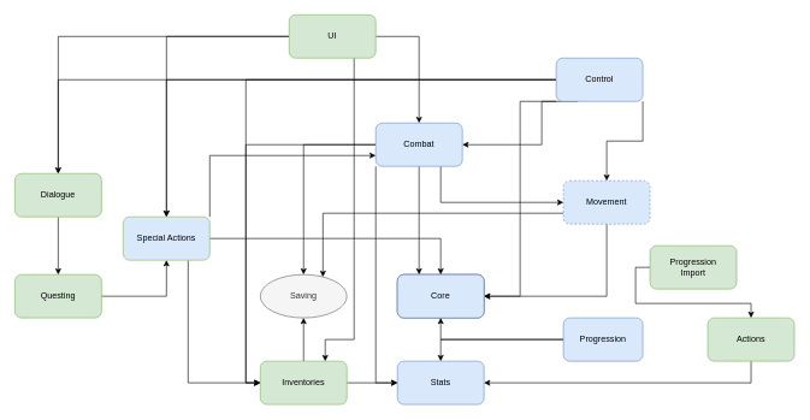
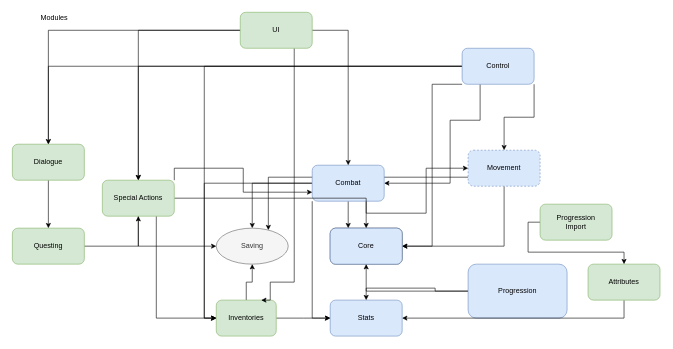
  <mxCell id="0" />
  <mxCell id="1" parent="0" />
  <mxCell id="2" style="edgeStyle=orthogonalEdgeStyle;rounded=0;orthogonalLoop=1;jettySize=auto;html=1;exitX=0.5;exitY=1;exitDx=0;exitDy=0;entryX=1;entryY=0.5;entryDx=0;entryDy=0;" edge="1" parent="1" source="4" target="18"><mxGeometry relative="1" as="geometry" /></mxCell>
  <mxCell id="3" style="edgeStyle=orthogonalEdgeStyle;rounded=0;orthogonalLoop=1;jettySize=auto;html=1;exitX=0;exitY=0.75;exitDx=0;exitDy=0;entryX=0.75;entryY=0;entryDx=0;entryDy=0;" edge="1" parent="1" source="4" target="19"><mxGeometry relative="1" as="geometry" /></mxCell>
  <mxCell id="4" value="Movement" style="rounded=1;whiteSpace=wrap;html=1;fillColor=#dae8fc;strokeColor=#6c8ebf;dashed=1;" vertex="1" parent="1"><mxGeometry x="780" y="250" width="120" height="60" as="geometry" /></mxCell>
  <mxCell id="5" style="edgeStyle=orthogonalEdgeStyle;rounded=0;orthogonalLoop=1;jettySize=auto;html=1;exitX=1;exitY=1;exitDx=0;exitDy=0;" edge="1" parent="1" source="11" target="4"><mxGeometry relative="1" as="geometry" /></mxCell>
  <mxCell id="6" style="edgeStyle=orthogonalEdgeStyle;rounded=0;orthogonalLoop=1;jettySize=auto;html=1;exitX=0.25;exitY=1;exitDx=0;exitDy=0;entryX=1;entryY=0.5;entryDx=0;entryDy=0;" edge="1" parent="1" source="11" target="17"><mxGeometry relative="1" as="geometry"><Array as="points"><mxPoint x="750" y="200" /></Array></mxGeometry></mxCell>
  <mxCell id="7" style="edgeStyle=orthogonalEdgeStyle;rounded=0;orthogonalLoop=1;jettySize=auto;html=1;exitX=0;exitY=1;exitDx=0;exitDy=0;entryX=1;entryY=0.5;entryDx=0;entryDy=0;" edge="1" parent="1" source="11" target="18"><mxGeometry relative="1" as="geometry"><Array as="points"><mxPoint x="720" y="410" /></Array></mxGeometry></mxCell>
  <mxCell id="8" style="edgeStyle=orthogonalEdgeStyle;rounded=0;orthogonalLoop=1;jettySize=auto;html=1;exitX=0;exitY=0.5;exitDx=0;exitDy=0;entryX=0;entryY=0.5;entryDx=0;entryDy=0;" edge="1" parent="1" source="11" target="27"><mxGeometry relative="1" as="geometry" /></mxCell>
  <mxCell id="9" style="edgeStyle=orthogonalEdgeStyle;rounded=0;orthogonalLoop=1;jettySize=auto;html=1;exitX=0;exitY=0.5;exitDx=0;exitDy=0;" edge="1" parent="1" source="11" target="33"><mxGeometry relative="1" as="geometry" /></mxCell>
  <mxCell id="10" style="edgeStyle=orthogonalEdgeStyle;rounded=0;orthogonalLoop=1;jettySize=auto;html=1;exitX=0;exitY=0.5;exitDx=0;exitDy=0;" edge="1" parent="1" source="11" target="37"><mxGeometry relative="1" as="geometry" /></mxCell>
  <mxCell id="11" value="Control" style="rounded=1;whiteSpace=wrap;html=1;fillColor=#dae8fc;strokeColor=#6c8ebf;" vertex="1" parent="1"><mxGeometry x="770" y="80" width="120" height="60" as="geometry" /></mxCell>
  <mxCell id="12" style="edgeStyle=orthogonalEdgeStyle;rounded=0;orthogonalLoop=1;jettySize=auto;html=1;exitX=0.75;exitY=1;exitDx=0;exitDy=0;entryX=0;entryY=0.5;entryDx=0;entryDy=0;" edge="1" parent="1" source="17" target="4"><mxGeometry relative="1" as="geometry" /></mxCell>
  <mxCell id="13" style="edgeStyle=orthogonalEdgeStyle;rounded=0;orthogonalLoop=1;jettySize=auto;html=1;exitX=0.5;exitY=1;exitDx=0;exitDy=0;entryX=0.25;entryY=0;entryDx=0;entryDy=0;" edge="1" parent="1" source="17" target="18"><mxGeometry relative="1" as="geometry" /></mxCell>
  <mxCell id="14" style="edgeStyle=orthogonalEdgeStyle;rounded=0;orthogonalLoop=1;jettySize=auto;html=1;exitX=0;exitY=0.5;exitDx=0;exitDy=0;" edge="1" parent="1" source="17" target="19"><mxGeometry relative="1" as="geometry" /></mxCell>
  <mxCell id="15" style="edgeStyle=orthogonalEdgeStyle;rounded=0;orthogonalLoop=1;jettySize=auto;html=1;exitX=0;exitY=1;exitDx=0;exitDy=0;entryX=0;entryY=0.5;entryDx=0;entryDy=0;" edge="1" parent="1" source="17" target="21"><mxGeometry relative="1" as="geometry"><Array as="points"><mxPoint x="520" y="530" /></Array></mxGeometry></mxCell>
  <mxCell id="16" style="edgeStyle=orthogonalEdgeStyle;rounded=0;orthogonalLoop=1;jettySize=auto;html=1;exitX=0;exitY=0.5;exitDx=0;exitDy=0;entryX=0;entryY=0.5;entryDx=0;entryDy=0;" edge="1" parent="1" source="17" target="27"><mxGeometry relative="1" as="geometry" /></mxCell>
- <mxCell id="17" value="Combat" style="rounded=1;whiteSpace=wrap;html=1;fillColor=#dae8fc;strokeColor=#6c8ebf;" vertex="1" parent="1"><mxGeometry x="520" y="170" width="120" height="60" as="geometry" /></mxCell>
+ <mxCell id="17" value="Combat" style="rounded=1;whiteSpace=wrap;html=1;fillColor=#dae8fc;strokeColor=#6c8ebf;" vertex="1" parent="1"><mxGeometry x="520" y="275" width="120" height="60" as="geometry" /></mxCell>
  <mxCell id="18" value="Core" style="rounded=1;whiteSpace=wrap;html=1;" vertex="1" parent="1"><mxGeometry x="550" y="380" width="120" height="60" as="geometry" /></mxCell>
  <mxCell id="19" value="Saving" style="ellipse;whiteSpace=wrap;html=1;fillColor=#f5f5f5;strokeColor=#666666;fontColor=#333333;" vertex="1" parent="1"><mxGeometry x="360" y="380" width="120" height="60" as="geometry" /></mxCell>
  <mxCell id="20" value="Core" style="rounded=1;whiteSpace=wrap;html=1;fillColor=#dae8fc;strokeColor=#6c8ebf;" vertex="1" parent="1"><mxGeometry x="550" y="380" width="120" height="60" as="geometry" /></mxCell>
  <mxCell id="21" value="Stats" style="rounded=1;whiteSpace=wrap;html=1;fillColor=#dae8fc;strokeColor=#6c8ebf;" vertex="1" parent="1"><mxGeometry x="550" y="500" width="120" height="60" as="geometry" /></mxCell>
  <mxCell id="22" style="edgeStyle=orthogonalEdgeStyle;rounded=0;orthogonalLoop=1;jettySize=auto;html=1;exitX=0;exitY=0.5;exitDx=0;exitDy=0;entryX=0.5;entryY=1;entryDx=0;entryDy=0;" edge="1" parent="1" source="24" target="20"><mxGeometry relative="1" as="geometry" /></mxCell>
  <mxCell id="23" style="edgeStyle=orthogonalEdgeStyle;rounded=0;orthogonalLoop=1;jettySize=auto;html=1;exitX=0;exitY=0.5;exitDx=0;exitDy=0;entryX=0.5;entryY=0;entryDx=0;entryDy=0;" edge="1" parent="1" source="24" target="21"><mxGeometry relative="1" as="geometry" /></mxCell>
- <mxCell id="24" value="Progression" style="rounded=1;whiteSpace=wrap;html=1;fillColor=#dae8fc;strokeColor=#6c8ebf;" vertex="1" parent="1"><mxGeometry x="780" y="440" width="110" height="60" as="geometry" /></mxCell>
+ <mxCell id="24" value="Progression" style="rounded=1;whiteSpace=wrap;html=1;fillColor=#dae8fc;strokeColor=#6c8ebf;" vertex="1" parent="1"><mxGeometry x="780" y="440" width="165" height="90" as="geometry" /></mxCell>
  <mxCell id="25" style="edgeStyle=orthogonalEdgeStyle;rounded=0;orthogonalLoop=1;jettySize=auto;html=1;exitX=0.5;exitY=0;exitDx=0;exitDy=0;entryX=0.5;entryY=1;entryDx=0;entryDy=0;" edge="1" parent="1" source="27" target="19"><mxGeometry relative="1" as="geometry" /></mxCell>
  <mxCell id="26" style="edgeStyle=orthogonalEdgeStyle;rounded=0;orthogonalLoop=1;jettySize=auto;html=1;exitX=1;exitY=0.5;exitDx=0;exitDy=0;" edge="1" parent="1" source="27"><mxGeometry relative="1" as="geometry"><mxPoint x="550" y="530" as="targetPoint" /></mxGeometry></mxCell>
- <mxCell id="27" value="Inventories" style="rounded=1;whiteSpace=wrap;html=1;fillColor=#d5e8d4;strokeColor=#82b366;" vertex="1" parent="1"><mxGeometry x="360" y="500" width="120" height="60" as="geometry" /></mxCell>
+ <mxCell id="27" value="Inventories" style="rounded=1;whiteSpace=wrap;html=1;fillColor=#d5e8d4;strokeColor=#82b366;" vertex="1" parent="1"><mxGeometry x="360" y="500" width="100" height="60" as="geometry" /></mxCell>
+ <mxCell id="28" value="Modules" style="text;html=1;strokeColor=none;fillColor=none;align=center;verticalAlign=middle;whiteSpace=wrap;rounded=0;" vertex="1" parent="1"><mxGeometry x="70" y="20" width="40" height="20" as="geometry" /></mxCell>
  <mxCell id="29" style="edgeStyle=orthogonalEdgeStyle;rounded=0;orthogonalLoop=1;jettySize=auto;html=1;exitX=1;exitY=0;exitDx=0;exitDy=0;entryX=0;entryY=0.75;entryDx=0;entryDy=0;" edge="1" parent="1" source="33" target="17"><mxGeometry relative="1" as="geometry" /></mxCell>
  <mxCell id="30" style="edgeStyle=orthogonalEdgeStyle;rounded=0;orthogonalLoop=1;jettySize=auto;html=1;exitX=0.75;exitY=1;exitDx=0;exitDy=0;entryX=0;entryY=0.5;entryDx=0;entryDy=0;" edge="1" parent="1" source="33" target="27"><mxGeometry relative="1" as="geometry" /></mxCell>
+ <mxCell id="31" style="edgeStyle=orthogonalEdgeStyle;rounded=0;orthogonalLoop=1;jettySize=auto;html=1;exitX=0.5;exitY=1;exitDx=0;exitDy=0;entryX=0;entryY=0.5;entryDx=0;entryDy=0;" edge="1" parent="1" source="33" target="19"><mxGeometry relative="1" as="geometry" /></mxCell>
  <mxCell id="32" style="edgeStyle=orthogonalEdgeStyle;rounded=0;orthogonalLoop=1;jettySize=auto;html=1;exitX=1;exitY=0.5;exitDx=0;exitDy=0;" edge="1" parent="1" source="33" target="20"><mxGeometry relative="1" as="geometry" /></mxCell>
- <mxCell id="33" value="Special Actions" style="rounded=1;whiteSpace=wrap;html=1;fillColor=#dae8fc;strokeColor=#82b366;" vertex="1" parent="1"><mxGeometry x="170" y="300" width="120" height="60" as="geometry" /></mxCell>
+ <mxCell id="33" value="Special Actions" style="rounded=1;whiteSpace=wrap;html=1;fillColor=#d5e8d4;strokeColor=#82b366;" vertex="1" parent="1"><mxGeometry x="170" y="300" width="120" height="60" as="geometry" /></mxCell>
  <mxCell id="34" style="edgeStyle=orthogonalEdgeStyle;rounded=0;orthogonalLoop=1;jettySize=auto;html=1;exitX=1;exitY=0.5;exitDx=0;exitDy=0;" edge="1" parent="1" source="35" target="33"><mxGeometry relative="1" as="geometry" /></mxCell>
  <mxCell id="35" value="Questing" style="rounded=1;whiteSpace=wrap;html=1;fillColor=#d5e8d4;strokeColor=#82b366;" vertex="1" parent="1"><mxGeometry x="20" y="380" width="120" height="60" as="geometry" /></mxCell>
  <mxCell id="36" style="edgeStyle=orthogonalEdgeStyle;rounded=0;orthogonalLoop=1;jettySize=auto;html=1;exitX=0.5;exitY=1;exitDx=0;exitDy=0;entryX=0.5;entryY=0;entryDx=0;entryDy=0;" edge="1" parent="1" source="37" target="35"><mxGeometry relative="1" as="geometry" /></mxCell>
  <mxCell id="37" value="Dialogue" style="rounded=1;whiteSpace=wrap;html=1;fillColor=#d5e8d4;strokeColor=#82b366;" vertex="1" parent="1"><mxGeometry x="20" y="240" width="120" height="60" as="geometry" /></mxCell>
  <mxCell id="38" style="edgeStyle=orthogonalEdgeStyle;rounded=0;orthogonalLoop=1;jettySize=auto;html=1;exitX=0.5;exitY=1;exitDx=0;exitDy=0;entryX=1;entryY=0.5;entryDx=0;entryDy=0;" edge="1" parent="1" source="39" target="21"><mxGeometry relative="1" as="geometry" /></mxCell>
- <mxCell id="39" value="Actions" style="rounded=1;whiteSpace=wrap;html=1;fillColor=#d5e8d4;strokeColor=#82b366;" vertex="1" parent="1"><mxGeometry x="980" y="440" width="120" height="60" as="geometry" /></mxCell>
+ <mxCell id="39" value="Attributes" style="rounded=1;whiteSpace=wrap;html=1;fillColor=#d5e8d4;strokeColor=#82b366;" vertex="1" parent="1"><mxGeometry x="980" y="440" width="120" height="60" as="geometry" /></mxCell>
  <mxCell id="40" style="edgeStyle=orthogonalEdgeStyle;rounded=0;orthogonalLoop=1;jettySize=auto;html=1;exitX=0;exitY=0.5;exitDx=0;exitDy=0;" edge="1" parent="1" source="41" target="39"><mxGeometry relative="1" as="geometry" /></mxCell>
  <mxCell id="41" value="Progression&lt;br&gt;Import" style="rounded=1;whiteSpace=wrap;html=1;fillColor=#d5e8d4;strokeColor=#82b366;" vertex="1" parent="1"><mxGeometry x="900" y="340" width="120" height="60" as="geometry" /></mxCell>
  <mxCell id="42" style="edgeStyle=orthogonalEdgeStyle;rounded=0;orthogonalLoop=1;jettySize=auto;html=1;exitX=0;exitY=0.5;exitDx=0;exitDy=0;entryX=0.5;entryY=0;entryDx=0;entryDy=0;" edge="1" parent="1" source="46" target="33"><mxGeometry relative="1" as="geometry"><mxPoint x="230" y="290" as="targetPoint" /></mxGeometry></mxCell>
  <mxCell id="43" style="edgeStyle=orthogonalEdgeStyle;rounded=0;orthogonalLoop=1;jettySize=auto;html=1;exitX=0;exitY=0.5;exitDx=0;exitDy=0;entryX=0.5;entryY=0;entryDx=0;entryDy=0;endArrow=open;" edge="1" parent="1" source="46" target="37"><mxGeometry relative="1" as="geometry" /></mxCell>
  <mxCell id="44" style="edgeStyle=orthogonalEdgeStyle;rounded=0;orthogonalLoop=1;jettySize=auto;html=1;exitX=1;exitY=0.5;exitDx=0;exitDy=0;" edge="1" parent="1" source="46" target="17"><mxGeometry relative="1" as="geometry" /></mxCell>
  <mxCell id="45" style="edgeStyle=orthogonalEdgeStyle;rounded=0;orthogonalLoop=1;jettySize=auto;html=1;exitX=0.75;exitY=1;exitDx=0;exitDy=0;entryX=0.75;entryY=0;entryDx=0;entryDy=0;" edge="1" parent="1" source="46" target="27"><mxGeometry relative="1" as="geometry"><Array as="points"><mxPoint x="490" y="470" /><mxPoint x="450" y="470" /></Array></mxGeometry></mxCell>
  <mxCell id="46" value="UI" style="rounded=1;whiteSpace=wrap;html=1;fillColor=#d5e8d4;strokeColor=#82b366;" vertex="1" parent="1"><mxGeometry x="400" y="20" width="120" height="60" as="geometry" /></mxCell>
